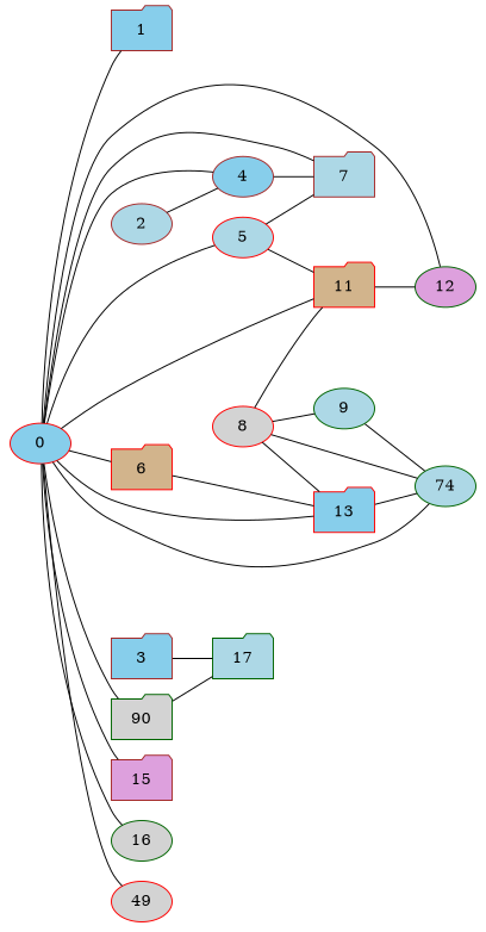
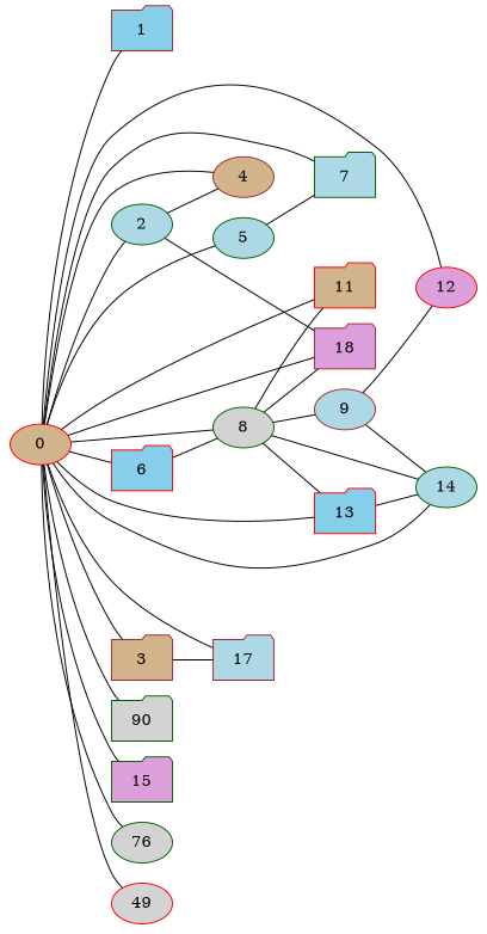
  graph {
    rankdir=LR
    node [color=darkgreen fillcolor=lightblue shape=ellipse style=filled]
-   0 [color=red fillcolor=skyblue]
+   0 [color=red fillcolor=tan]
    1 [color=brown fillcolor=skyblue shape=folder]
-   2 [color=brown]
-   3 [color=brown fillcolor=skyblue shape=folder]
-   4 [color=brown fillcolor=skyblue]
-   5 [color=red]
-   6 [color=red fillcolor=tan shape=folder]
-   7 [color=brown shape=folder]
-   8 [color=red fillcolor=lightgrey]
+   2
+   3 [color=brown fillcolor=tan shape=folder]
+   4 [color=brown fillcolor=tan]
+   5
+   6 [color=red fillcolor=skyblue shape=folder]
+   7 [shape=folder]
+   8 [fillcolor=lightgrey]
    n10 [fillcolor=lightgrey label=90 shape=folder]
    11 [color=red fillcolor=tan shape=folder]
-   12 [fillcolor=plum]
+   12 [color=red fillcolor=plum]
    13 [color=red fillcolor=skyblue shape=folder]
-   14 [label=74]
-   15 [color=brown fillcolor=plum shape=folder]
-   16 [fillcolor=lightgrey]
-   17 [shape=folder]
+   14
+   15 [fillcolor=plum shape=folder]
+   16 [fillcolor=lightgrey label=76]
+   17 [color=brown shape=folder]
+   18 [color=brown fillcolor=plum shape=folder]
    n19 [color=red fillcolor=lightgrey label=49]
-   9
+   9 [color=brown]
    0 -- 1
+   0 -- 2
+   0 -- 3
    0 -- 4
    0 -- 5
    0 -- 6
    0 -- 7
+   0 -- 8
    0 -- n10
    0 -- 11
    0 -- 12
    0 -- 13
    0 -- 14
    0 -- 15
    0 -- 16
-   n10 -- 17
+   0 -- 17
+   0 -- 18
    0 -- n19
    2 -- 4
+   2 -- 18
    3 -- 17
-   4 -- 7
    5 -- 7
-   5 -- 11
-   6 -- 13
+   6 -- 8
    8 -- 11
    8 -- 13
    8 -- 14
+   8 -- 18
    8 -- 9
-   11 -- 12
+   9 -- 12
    13 -- 14
    9 -- 14
  }
